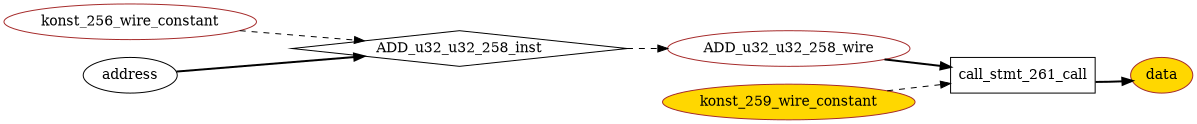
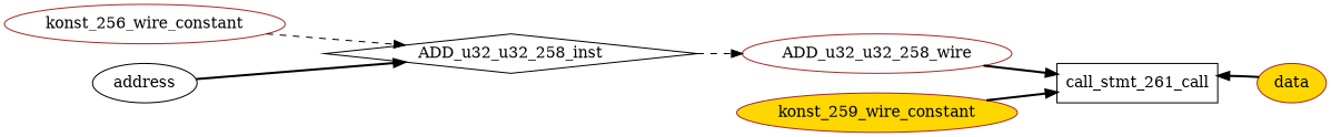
  digraph {
    rankdir=LR
    node [color=brown fillcolor=white shape=ellipse style=filled]
    edge [style=bold]
    call_stmt_261_call [color=black shape=rectangle]
    ADD_u32_u32_258_wire
    data [fillcolor=gold shape=""]
    ADD_u32_u32_258_inst [color=black shape=diamond]
    konst_256_wire_constant
    konst_259_wire_constant [fillcolor=gold]
    address [color=black shape=""]
-   call_stmt_261_call -> data
+   data -> call_stmt_261_call
    ADD_u32_u32_258_wire -> call_stmt_261_call
    ADD_u32_u32_258_inst -> ADD_u32_u32_258_wire [style=dashed]
    konst_256_wire_constant -> ADD_u32_u32_258_inst [style=dashed]
-   konst_259_wire_constant -> call_stmt_261_call [style=dashed]
+   konst_259_wire_constant -> call_stmt_261_call
    address -> ADD_u32_u32_258_inst
  }
